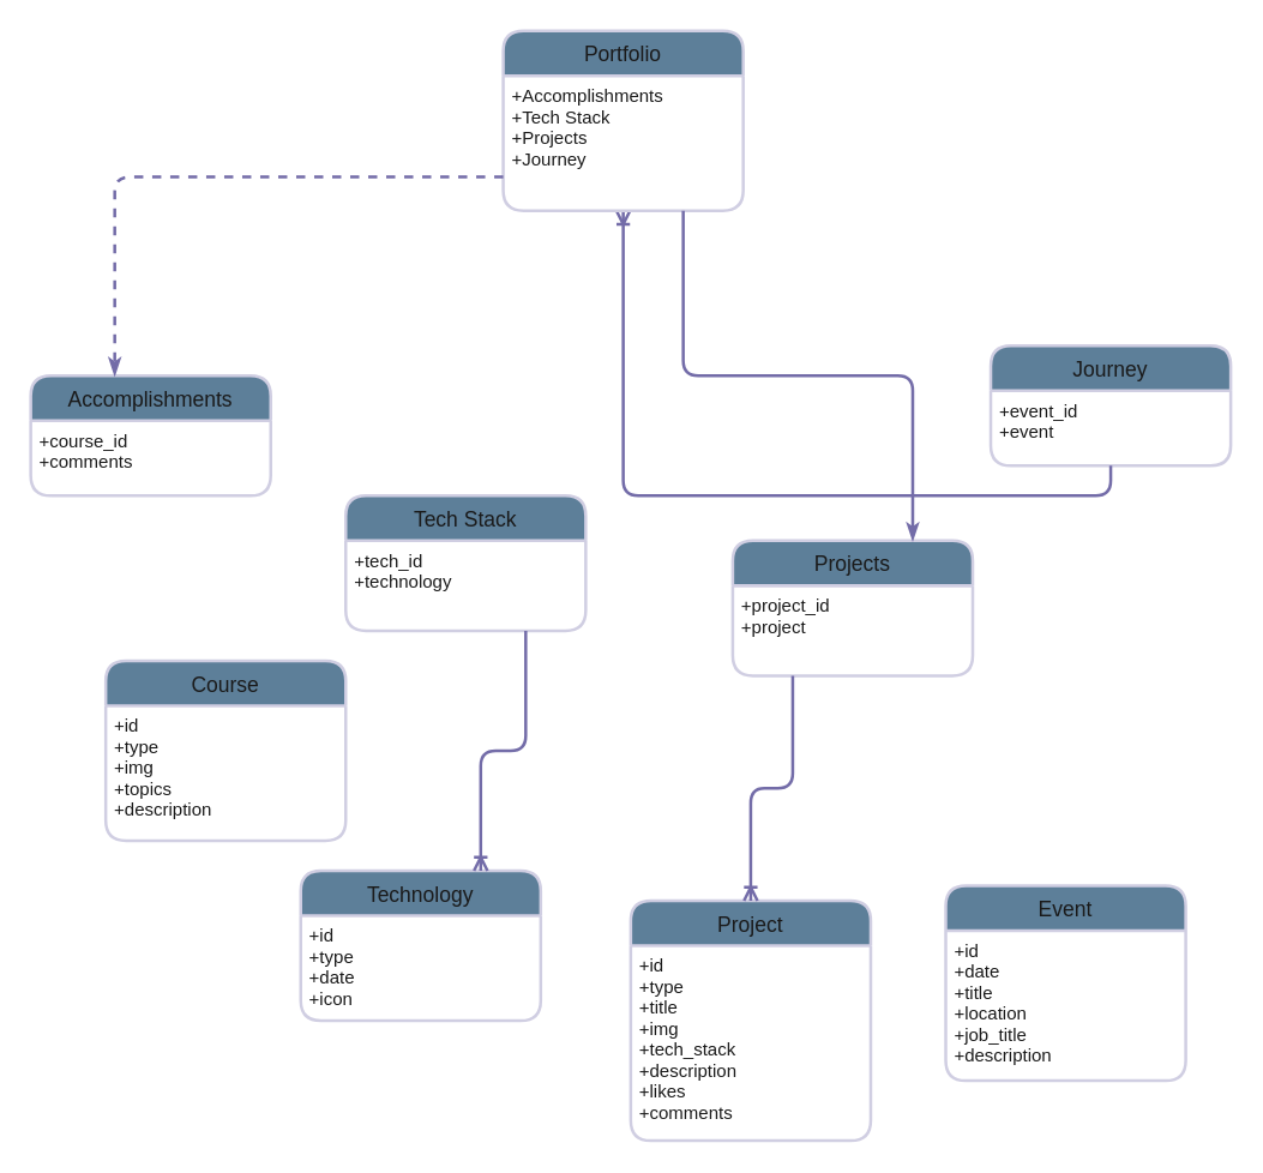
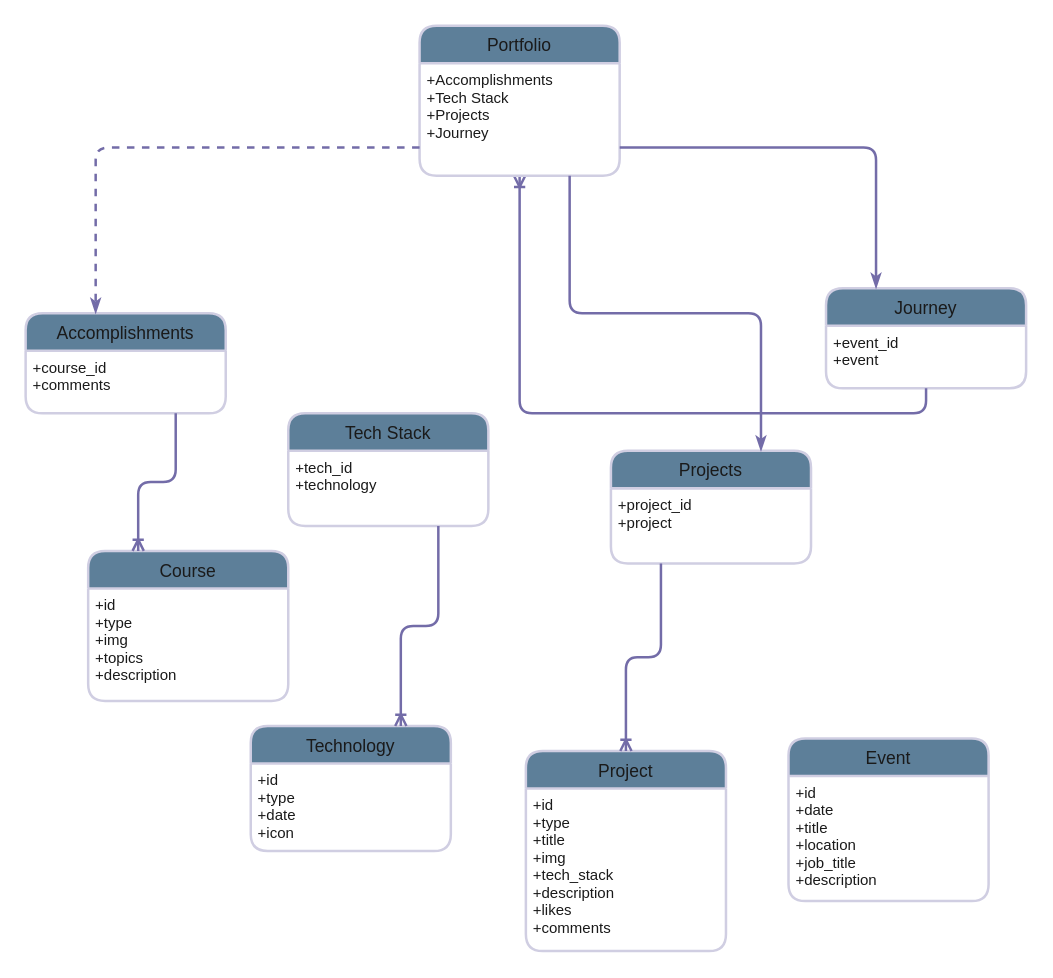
  <mxCell id="0" />
  <mxCell id="1" parent="0" />
  <mxCell id="2" value="Projects" style="swimlane;childLayout=stackLayout;horizontal=1;startSize=30;horizontalStack=0;rounded=1;fontSize=14;fontStyle=0;strokeWidth=2;resizeParent=0;resizeLast=1;shadow=0;dashed=0;align=center;fillColor=#5D7F99;strokeColor=#D0CEE2;fontColor=#1A1A1A;" vertex="1" parent="1"><mxGeometry x="488" y="360" width="160" height="90" as="geometry" /></mxCell>
  <mxCell id="3" value="+project_id&#10;+project" style="align=left;strokeColor=none;fillColor=none;spacingLeft=4;fontSize=12;verticalAlign=top;resizable=0;rotatable=0;part=1;rounded=1;fontColor=#1A1A1A;" vertex="1" parent="2"><mxGeometry y="30" width="160" height="60" as="geometry" /></mxCell>
  <mxCell id="4" value="Accomplishments" style="swimlane;childLayout=stackLayout;horizontal=1;startSize=30;horizontalStack=0;rounded=1;fontSize=14;fontStyle=0;strokeWidth=2;resizeParent=0;resizeLast=1;shadow=0;dashed=0;align=center;fillColor=#5D7F99;strokeColor=#D0CEE2;fontColor=#1A1A1A;" vertex="1" parent="1"><mxGeometry x="20" y="250" width="160" height="80" as="geometry" /></mxCell>
  <mxCell id="5" value="+course_id&#10;+comments" style="align=left;strokeColor=none;fillColor=none;spacingLeft=4;fontSize=12;verticalAlign=top;resizable=0;rotatable=0;part=1;rounded=1;fontColor=#1A1A1A;" vertex="1" parent="4"><mxGeometry y="30" width="160" height="50" as="geometry" /></mxCell>
  <mxCell id="6" value="Journey" style="swimlane;childLayout=stackLayout;horizontal=1;startSize=30;horizontalStack=0;rounded=1;fontSize=14;fontStyle=0;strokeWidth=2;resizeParent=0;resizeLast=1;shadow=0;dashed=0;align=center;fillColor=#5D7F99;strokeColor=#D0CEE2;fontColor=#1A1A1A;" vertex="1" parent="1"><mxGeometry x="660" y="230" width="160" height="80" as="geometry" /></mxCell>
  <mxCell id="7" value="+event_id&#10;+event" style="align=left;strokeColor=none;fillColor=none;spacingLeft=4;fontSize=12;verticalAlign=top;resizable=0;rotatable=0;part=1;rounded=1;fontColor=#1A1A1A;" vertex="1" parent="6"><mxGeometry y="30" width="160" height="50" as="geometry" /></mxCell>
  <mxCell id="8" value="Tech Stack" style="swimlane;childLayout=stackLayout;horizontal=1;startSize=30;horizontalStack=0;rounded=1;fontSize=14;fontStyle=0;strokeWidth=2;resizeParent=0;resizeLast=1;shadow=0;dashed=0;align=center;fillColor=#5D7F99;strokeColor=#D0CEE2;fontColor=#1A1A1A;" vertex="1" parent="1"><mxGeometry x="230" y="330" width="160" height="90" as="geometry" /></mxCell>
  <mxCell id="9" value="+tech_id&#10;+technology" style="align=left;strokeColor=none;fillColor=none;spacingLeft=4;fontSize=12;verticalAlign=top;resizable=0;rotatable=0;part=1;rounded=1;fontColor=#1A1A1A;" vertex="1" parent="8"><mxGeometry y="30" width="160" height="60" as="geometry" /></mxCell>
  <mxCell id="10" value="Event" style="swimlane;childLayout=stackLayout;horizontal=1;startSize=30;horizontalStack=0;rounded=1;fontSize=14;fontStyle=0;strokeWidth=2;resizeParent=0;resizeLast=1;shadow=0;dashed=0;align=center;fillColor=#5D7F99;strokeColor=#D0CEE2;fontColor=#1A1A1A;" vertex="1" parent="1"><mxGeometry x="630" y="590" width="160" height="130" as="geometry" /></mxCell>
  <mxCell id="11" value="+id&#10;+date&#10;+title&#10;+location&#10;+job_title&#10;+description" style="align=left;strokeColor=none;fillColor=none;spacingLeft=4;fontSize=12;verticalAlign=top;resizable=0;rotatable=0;part=1;rounded=1;fontColor=#1A1A1A;" vertex="1" parent="10"><mxGeometry y="30" width="160" height="100" as="geometry" /></mxCell>
  <mxCell id="12" style="edgeStyle=orthogonalEdgeStyle;rounded=1;orthogonalLoop=1;jettySize=auto;html=1;exitX=0.5;exitY=1;exitDx=0;exitDy=0;endArrow=ERoneToMany;endFill=0;strokeWidth=2;strokeColor=#736CA8;fontColor=#1A1A1A;" edge="1" parent="1" source="7" target="20"><mxGeometry relative="1" as="geometry" /></mxCell>
  <mxCell id="13" value="Project" style="swimlane;childLayout=stackLayout;horizontal=1;startSize=30;horizontalStack=0;rounded=1;fontSize=14;fontStyle=0;strokeWidth=2;resizeParent=0;resizeLast=1;shadow=0;dashed=0;align=center;fillColor=#5D7F99;strokeColor=#D0CEE2;fontColor=#1A1A1A;" vertex="1" parent="1"><mxGeometry x="420" y="600" width="160" height="160" as="geometry" /></mxCell>
  <mxCell id="14" value="+id&#10;+type&#10;+title&#10;+img&#10;+tech_stack&#10;+description&#10;+likes&#10;+comments" style="align=left;strokeColor=none;fillColor=none;spacingLeft=4;fontSize=12;verticalAlign=top;resizable=0;rotatable=0;part=1;rounded=1;fontColor=#1A1A1A;" vertex="1" parent="13"><mxGeometry y="30" width="160" height="130" as="geometry" /></mxCell>
  <mxCell id="15" style="edgeStyle=orthogonalEdgeStyle;rounded=1;orthogonalLoop=1;jettySize=auto;html=1;exitX=0.25;exitY=1;exitDx=0;exitDy=0;strokeWidth=2;endArrow=ERoneToMany;endFill=0;strokeColor=#736CA8;fontColor=#1A1A1A;" edge="1" parent="1" source="3" target="13"><mxGeometry relative="1" as="geometry" /></mxCell>
  <mxCell id="16" value="Technology" style="swimlane;childLayout=stackLayout;horizontal=1;startSize=30;horizontalStack=0;rounded=1;fontSize=14;fontStyle=0;strokeWidth=2;resizeParent=0;resizeLast=1;shadow=0;dashed=0;align=center;fillColor=#5D7F99;strokeColor=#D0CEE2;fontColor=#1A1A1A;" vertex="1" parent="1"><mxGeometry x="200" y="580" width="160" height="100" as="geometry" /></mxCell>
  <mxCell id="17" value="+id&#10;+type&#10;+date&#10;+icon" style="align=left;strokeColor=none;fillColor=none;spacingLeft=4;fontSize=12;verticalAlign=top;resizable=0;rotatable=0;part=1;rounded=1;fontColor=#1A1A1A;" vertex="1" parent="16"><mxGeometry y="30" width="160" height="70" as="geometry" /></mxCell>
  <mxCell id="18" style="edgeStyle=orthogonalEdgeStyle;rounded=1;orthogonalLoop=1;jettySize=auto;html=1;exitX=0.75;exitY=1;exitDx=0;exitDy=0;entryX=0.75;entryY=0;entryDx=0;entryDy=0;strokeWidth=2;endArrow=ERoneToMany;endFill=0;strokeColor=#736CA8;fontColor=#1A1A1A;" edge="1" parent="1" source="9" target="16"><mxGeometry relative="1" as="geometry" /></mxCell>
  <mxCell id="19" value="Portfolio" style="swimlane;childLayout=stackLayout;horizontal=1;startSize=30;horizontalStack=0;rounded=1;fontSize=14;fontStyle=0;strokeWidth=2;resizeParent=0;resizeLast=1;shadow=0;dashed=0;align=center;fillColor=#5D7F99;strokeColor=#D0CEE2;fontColor=#1A1A1A;" vertex="1" parent="1"><mxGeometry x="335" y="20" width="160" height="120" as="geometry" /></mxCell>
  <mxCell id="20" value="+Accomplishments&#10;+Tech Stack&#10;+Projects&#10;+Journey" style="align=left;strokeColor=none;fillColor=none;spacingLeft=4;fontSize=12;verticalAlign=top;resizable=0;rotatable=0;part=1;rounded=1;fontColor=#1A1A1A;" vertex="1" parent="19"><mxGeometry y="30" width="160" height="90" as="geometry" /></mxCell>
+ <mxCell id="21" style="edgeStyle=orthogonalEdgeStyle;rounded=1;orthogonalLoop=1;jettySize=auto;html=1;exitX=1;exitY=0.75;exitDx=0;exitDy=0;entryX=0.25;entryY=0;entryDx=0;entryDy=0;strokeWidth=2;endArrow=classicThin;endFill=1;strokeColor=#736CA8;fontColor=#1A1A1A;" edge="1" parent="1" source="20" target="6"><mxGeometry relative="1" as="geometry" /></mxCell>
  <mxCell id="22" style="edgeStyle=orthogonalEdgeStyle;rounded=1;orthogonalLoop=1;jettySize=auto;html=1;exitX=0.75;exitY=1;exitDx=0;exitDy=0;entryX=0.75;entryY=0;entryDx=0;entryDy=0;strokeWidth=2;endArrow=classicThin;endFill=1;strokeColor=#736CA8;fontColor=#1A1A1A;" edge="1" parent="1" source="20" target="2"><mxGeometry relative="1" as="geometry" /></mxCell>
  <mxCell id="23" style="edgeStyle=orthogonalEdgeStyle;rounded=1;orthogonalLoop=1;jettySize=auto;html=1;exitX=0;exitY=0.75;exitDx=0;exitDy=0;entryX=0.35;entryY=0;entryDx=0;entryDy=0;entryPerimeter=0;strokeWidth=2;endArrow=classicThin;endFill=1;strokeColor=#736CA8;fontColor=#1A1A1A;dashed=1;" edge="1" parent="1" source="20" target="4"><mxGeometry relative="1" as="geometry" /></mxCell>
  <mxCell id="24" value="Course" style="swimlane;childLayout=stackLayout;horizontal=1;startSize=30;horizontalStack=0;rounded=1;fontSize=14;fontStyle=0;strokeWidth=2;resizeParent=0;resizeLast=1;shadow=0;dashed=0;align=center;fillColor=#5D7F99;strokeColor=#D0CEE2;fontColor=#1A1A1A;" vertex="1" parent="1"><mxGeometry x="70" y="440" width="160" height="120" as="geometry" /></mxCell>
  <mxCell id="25" value="+id&#10;+type&#10;+img&#10;+topics&#10;+description" style="align=left;strokeColor=none;fillColor=none;spacingLeft=4;fontSize=12;verticalAlign=top;resizable=0;rotatable=0;part=1;rounded=1;fontColor=#1A1A1A;" vertex="1" parent="24"><mxGeometry y="30" width="160" height="90" as="geometry" /></mxCell>
+ <mxCell id="26" style="edgeStyle=orthogonalEdgeStyle;rounded=1;orthogonalLoop=1;jettySize=auto;html=1;exitX=0.75;exitY=1;exitDx=0;exitDy=0;entryX=0.25;entryY=0;entryDx=0;entryDy=0;strokeWidth=2;endArrow=ERoneToMany;endFill=0;strokeColor=#736CA8;fontColor=#1A1A1A;" edge="1" parent="1" source="5" target="24"><mxGeometry relative="1" as="geometry" /></mxCell>
